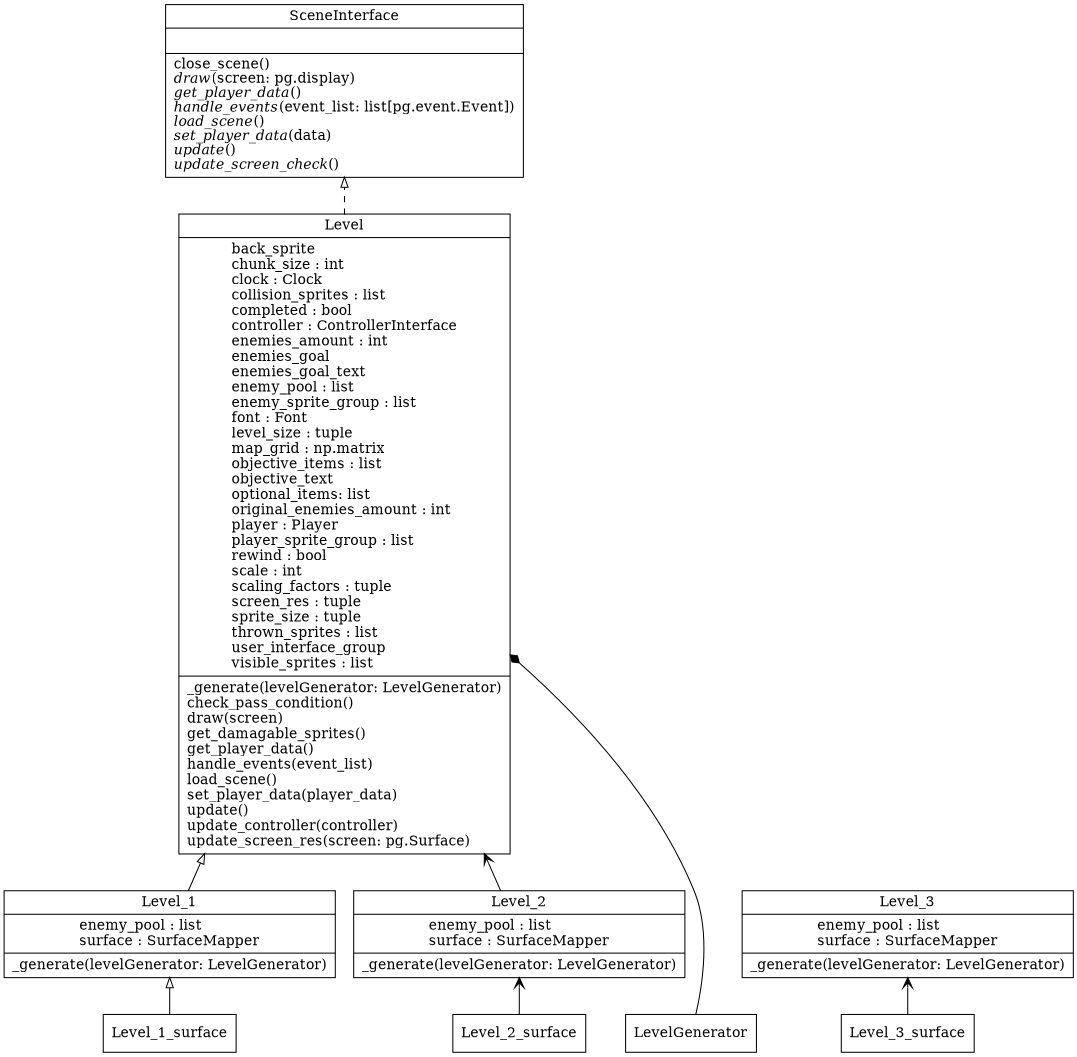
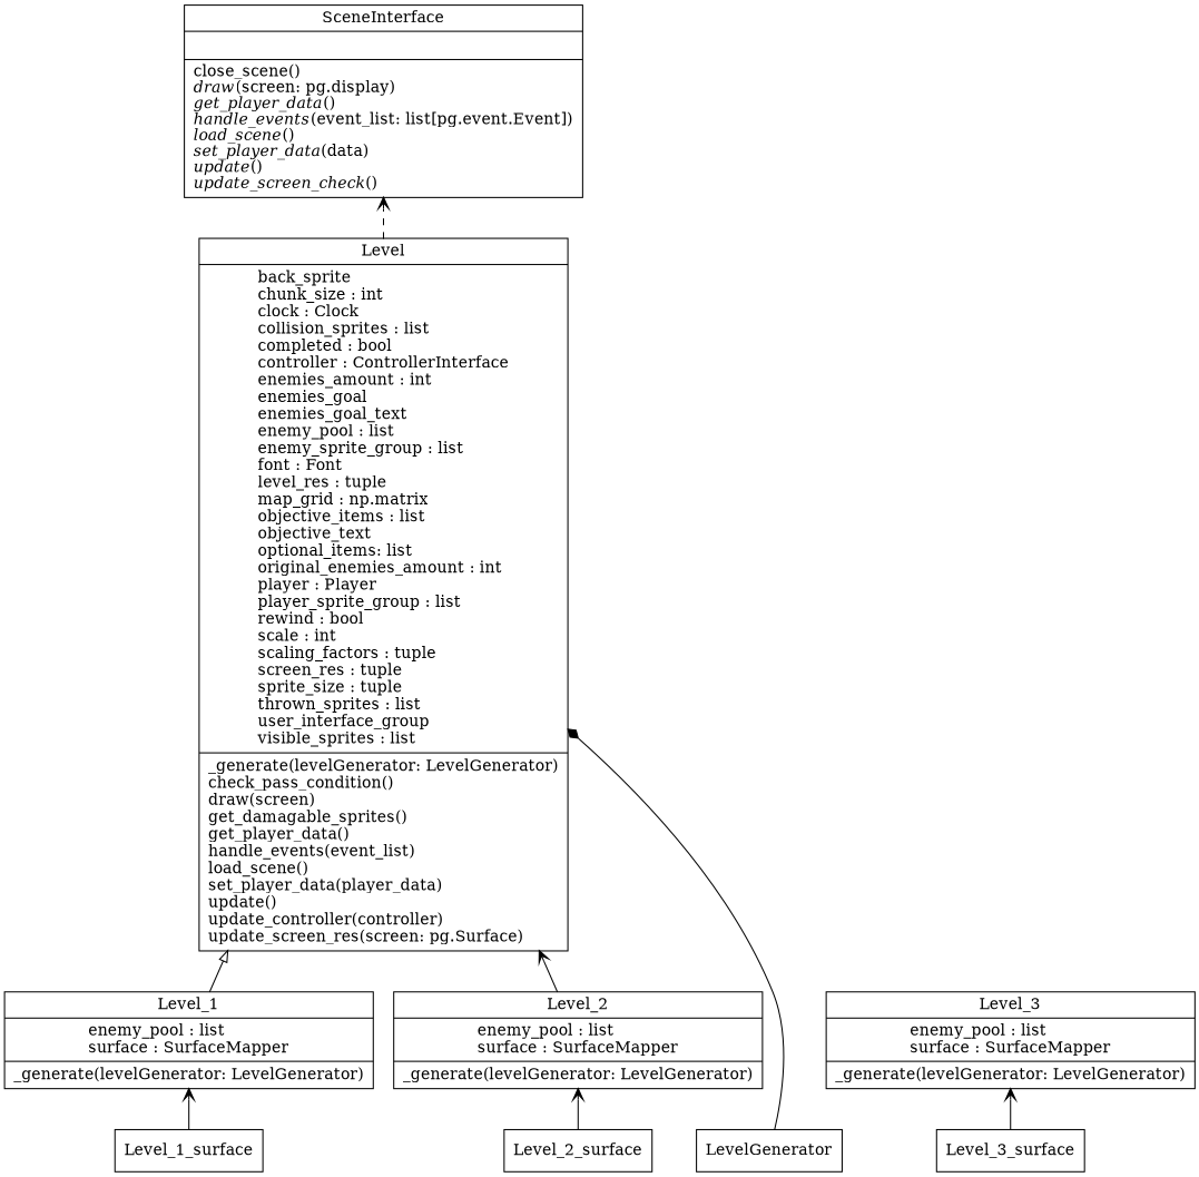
  digraph {
    rankdir=BT
    node [color=black fontcolor=black shape=record style=solid]
    edge [arrowhead=open]
    n1 [label=<{SceneInterface|<br ALIGN="LEFT"/>|close_scene()<br ALIGN="LEFT"/><I>draw</I>(screen: pg.display)<br ALIGN="LEFT"/><I>get_player_data</I>()<br ALIGN="LEFT"/><I>handle_events</I>(event_list: list[pg.event.Event])<br ALIGN="LEFT"/><I>load_scene</I>()<br ALIGN="LEFT"/><I>set_player_data</I>(data)<br ALIGN="LEFT"/><I>update</I>()<br ALIGN="LEFT"/><I>update_screen_check</I>()<br ALIGN="LEFT"/>}>]
-   n2 [label=<{Level|back_sprite<br ALIGN="LEFT"/>chunk_size : int<br ALIGN="LEFT"/>clock : Clock<br ALIGN="LEFT"/>collision_sprites : list<br ALIGN="LEFT"/>completed : bool<br ALIGN="LEFT"/>controller : ControllerInterface<br ALIGN="LEFT"/>enemies_amount : int<br ALIGN="LEFT"/>enemies_goal<br ALIGN="LEFT"/>enemies_goal_text<br ALIGN="LEFT"/>enemy_pool : list<br ALIGN="LEFT"/>enemy_sprite_group : list<br ALIGN="LEFT"/>font : Font<br ALIGN="LEFT"/>level_size : tuple<br ALIGN="LEFT"/>map_grid : np.matrix<br ALIGN="LEFT"/>objective_items : list<br ALIGN="LEFT"/>objective_text<br ALIGN="LEFT"/>optional_items: list<br ALIGN="LEFT"/>original_enemies_amount : int<br ALIGN="LEFT"/>player : Player<br ALIGN="LEFT"/>player_sprite_group : list<br ALIGN="LEFT"/>rewind : bool<br ALIGN="LEFT"/>scale : int<br ALIGN="LEFT"/>scaling_factors : tuple<br ALIGN="LEFT"/>screen_res : tuple<br ALIGN="LEFT"/>sprite_size : tuple<br ALIGN="LEFT"/>thrown_sprites : list<br ALIGN="LEFT"/>user_interface_group<br ALIGN="LEFT"/>visible_sprites : list<br ALIGN="LEFT"/>|_generate(levelGenerator: LevelGenerator)<br ALIGN="LEFT"/>check_pass_condition()<br ALIGN="LEFT"/>draw(screen)<br ALIGN="LEFT"/>get_damagable_sprites()<br ALIGN="LEFT"/>get_player_data()<br ALIGN="LEFT"/>handle_events(event_list)<br ALIGN="LEFT"/>load_scene()<br ALIGN="LEFT"/>set_player_data(player_data)<br ALIGN="LEFT"/>update()<br ALIGN="LEFT"/>update_controller(controller)<br ALIGN="LEFT"/>update_screen_res(screen: pg.Surface)<br ALIGN="LEFT"/>}>]
+   n2 [label=<{Level|back_sprite<br ALIGN="LEFT"/>chunk_size : int<br ALIGN="LEFT"/>clock : Clock<br ALIGN="LEFT"/>collision_sprites : list<br ALIGN="LEFT"/>completed : bool<br ALIGN="LEFT"/>controller : ControllerInterface<br ALIGN="LEFT"/>enemies_amount : int<br ALIGN="LEFT"/>enemies_goal<br ALIGN="LEFT"/>enemies_goal_text<br ALIGN="LEFT"/>enemy_pool : list<br ALIGN="LEFT"/>enemy_sprite_group : list<br ALIGN="LEFT"/>font : Font<br ALIGN="LEFT"/>level_res : tuple<br ALIGN="LEFT"/>map_grid : np.matrix<br ALIGN="LEFT"/>objective_items : list<br ALIGN="LEFT"/>objective_text<br ALIGN="LEFT"/>optional_items: list<br ALIGN="LEFT"/>original_enemies_amount : int<br ALIGN="LEFT"/>player : Player<br ALIGN="LEFT"/>player_sprite_group : list<br ALIGN="LEFT"/>rewind : bool<br ALIGN="LEFT"/>scale : int<br ALIGN="LEFT"/>scaling_factors : tuple<br ALIGN="LEFT"/>screen_res : tuple<br ALIGN="LEFT"/>sprite_size : tuple<br ALIGN="LEFT"/>thrown_sprites : list<br ALIGN="LEFT"/>user_interface_group<br ALIGN="LEFT"/>visible_sprites : list<br ALIGN="LEFT"/>|_generate(levelGenerator: LevelGenerator)<br ALIGN="LEFT"/>check_pass_condition()<br ALIGN="LEFT"/>draw(screen)<br ALIGN="LEFT"/>get_damagable_sprites()<br ALIGN="LEFT"/>get_player_data()<br ALIGN="LEFT"/>handle_events(event_list)<br ALIGN="LEFT"/>load_scene()<br ALIGN="LEFT"/>set_player_data(player_data)<br ALIGN="LEFT"/>update()<br ALIGN="LEFT"/>update_controller(controller)<br ALIGN="LEFT"/>update_screen_res(screen: pg.Surface)<br ALIGN="LEFT"/>}>]
    n3 [label=<{Level_1|enemy_pool : list<br ALIGN="LEFT"/>surface : SurfaceMapper<br ALIGN="LEFT"/>|_generate(levelGenerator: LevelGenerator)<br ALIGN="LEFT"/>}>]
    n4 [label=<{Level_2|enemy_pool : list<br ALIGN="LEFT"/>surface : SurfaceMapper<br ALIGN="LEFT"/>|_generate(levelGenerator: LevelGenerator)<br ALIGN="LEFT"/>}>]
    n5 [label=<{Level_3|enemy_pool : list<br ALIGN="LEFT"/>surface : SurfaceMapper<br ALIGN="LEFT"/>|_generate(levelGenerator: LevelGenerator)<br ALIGN="LEFT"/>}>]
    n6 [label=<LevelGenerator>]
    n7 [label=<Level_1_surface>]
    n8 [label=<Level_2_surface>]
    n9 [label=<Level_3_surface>]
-   n2 -> n1 [arrowhead=empty style=dashed]
+   n2 -> n1 [style=dashed]
    n3 -> n2 [arrowhead=empty arrowtail=none]
    n4 -> n2 [arrowtail=none]
    n6 -> n2 [arrowhead=diamond constraint=false]
-   n7 -> n3 [arrowhead=empty]
+   n7 -> n3
    n8 -> n4
    n9 -> n5
  }
